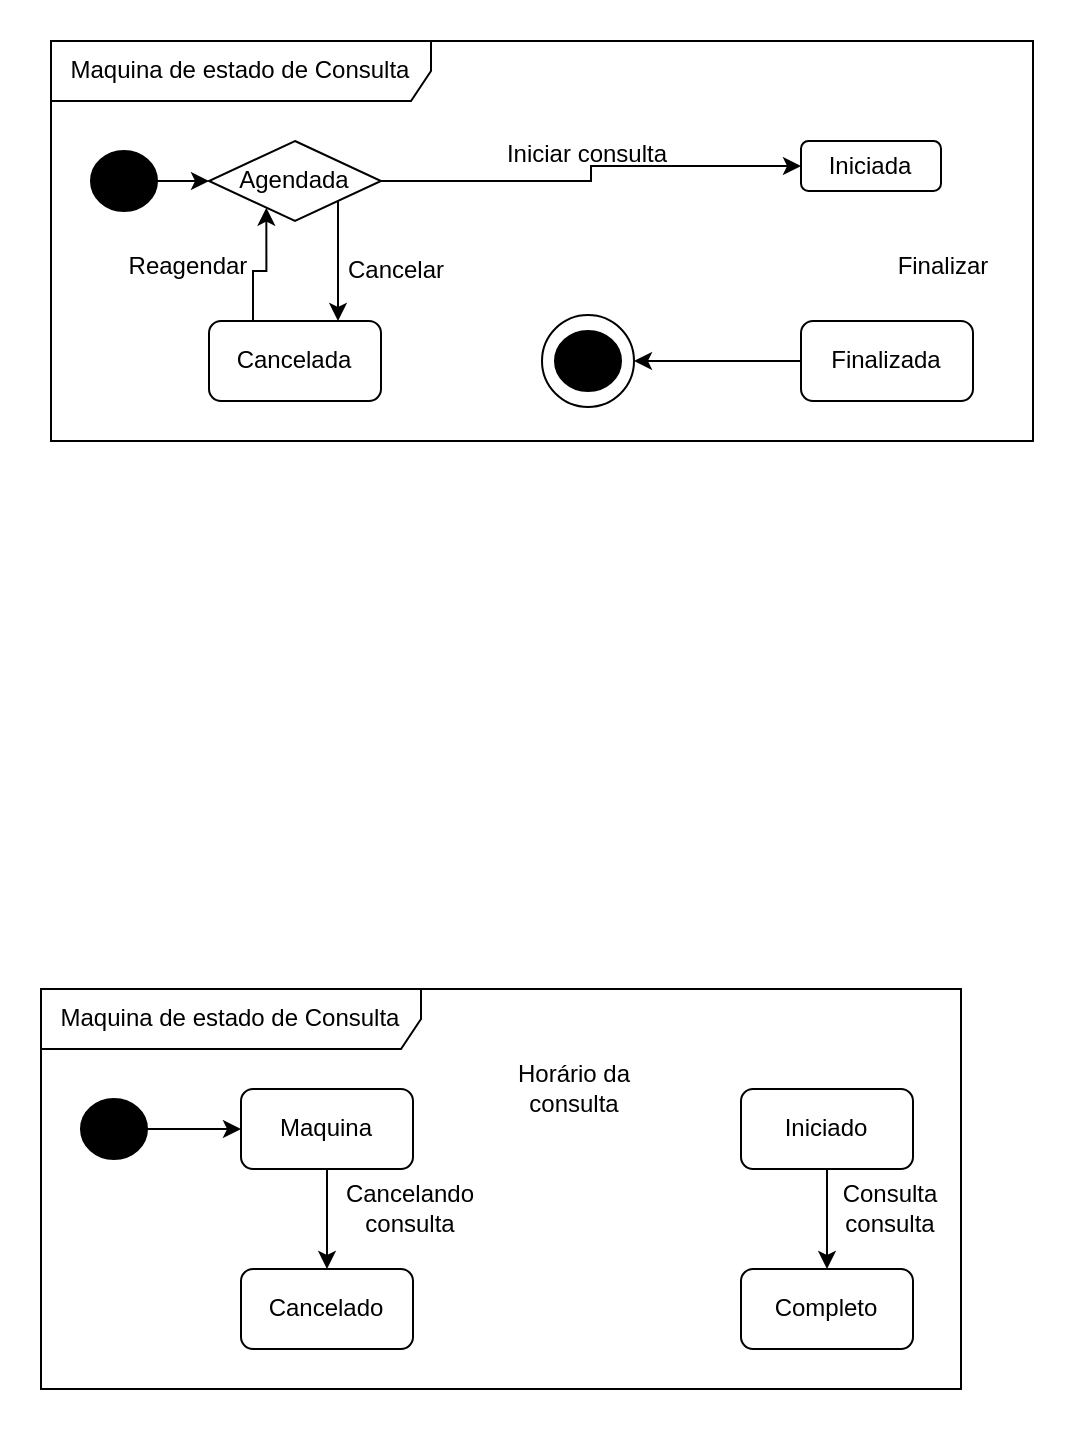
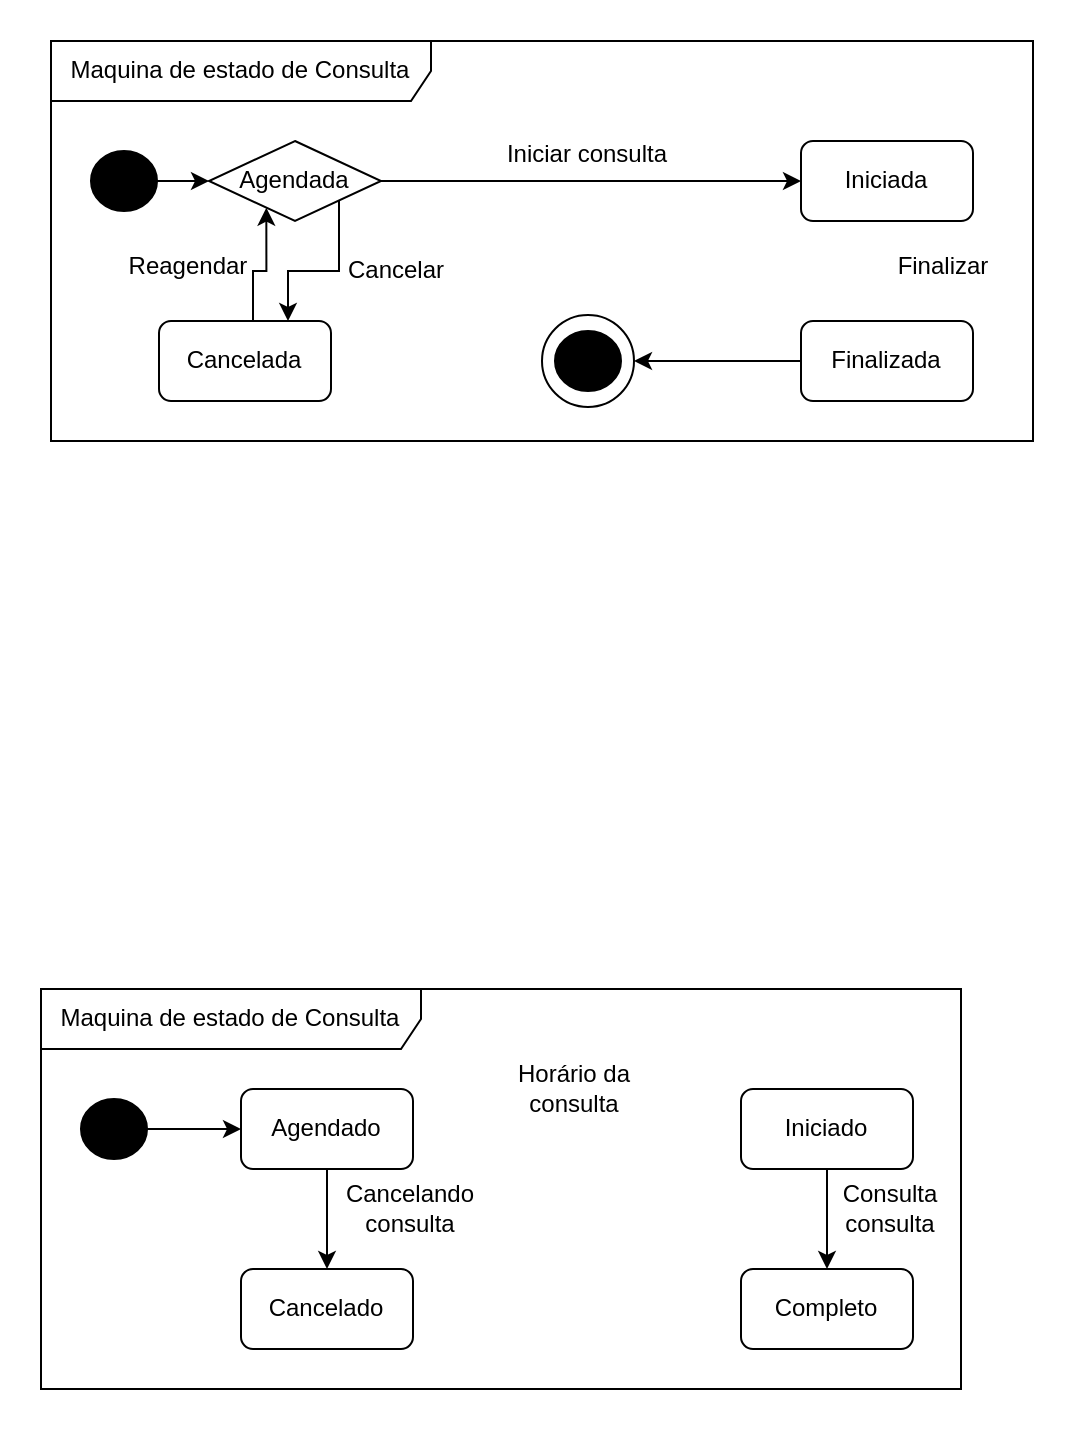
  <mxCell id="0" />
  <mxCell id="1" parent="0" />
  <mxCell id="2" value="Maquina de estado de Consulta" style="shape=umlFrame;whiteSpace=wrap;html=1;pointerEvents=0;width=190;height=30;" vertex="1" parent="1"><mxGeometry x="20" y="494" width="460" height="200" as="geometry" /></mxCell>
  <mxCell id="3" style="edgeStyle=orthogonalEdgeStyle;rounded=0;orthogonalLoop=1;jettySize=auto;html=1;entryX=0.5;entryY=0;entryDx=0;entryDy=0;" edge="1" parent="1" source="4" target="8"><mxGeometry relative="1" as="geometry" /></mxCell>
- <mxCell id="4" value="Maquina" style="rounded=1;whiteSpace=wrap;html=1;" vertex="1" parent="1"><mxGeometry x="120" y="544" width="86" height="40" as="geometry" /></mxCell>
+ <mxCell id="4" value="Agendado" style="rounded=1;whiteSpace=wrap;html=1;" vertex="1" parent="1"><mxGeometry x="120" y="544" width="86" height="40" as="geometry" /></mxCell>
  <mxCell id="5" style="edgeStyle=orthogonalEdgeStyle;rounded=0;orthogonalLoop=1;jettySize=auto;html=1;" edge="1" parent="1" source="6" target="7"><mxGeometry relative="1" as="geometry" /></mxCell>
  <mxCell id="6" value="Iniciado" style="rounded=1;whiteSpace=wrap;html=1;" vertex="1" parent="1"><mxGeometry x="370" y="544" width="86" height="40" as="geometry" /></mxCell>
  <mxCell id="7" value="Completo" style="rounded=1;whiteSpace=wrap;html=1;" vertex="1" parent="1"><mxGeometry x="370" y="634" width="86" height="40" as="geometry" /></mxCell>
  <mxCell id="8" value="Cancelado" style="rounded=1;whiteSpace=wrap;html=1;" vertex="1" parent="1"><mxGeometry x="120" y="634" width="86" height="40" as="geometry" /></mxCell>
  <mxCell id="9" style="edgeStyle=orthogonalEdgeStyle;rounded=0;orthogonalLoop=1;jettySize=auto;html=1;entryX=0;entryY=0.5;entryDx=0;entryDy=0;" edge="1" parent="1" source="10" target="4"><mxGeometry relative="1" as="geometry" /></mxCell>
  <mxCell id="10" value="" style="ellipse;whiteSpace=wrap;html=1;rounded=1;fillColor=#000000;" vertex="1" parent="1"><mxGeometry x="40" y="549" width="33" height="30" as="geometry" /></mxCell>
  <mxCell id="11" value="Cancelando consulta" style="text;html=1;strokeColor=none;fillColor=none;align=center;verticalAlign=middle;whiteSpace=wrap;rounded=0;" vertex="1" parent="1"><mxGeometry x="160" y="594" width="90" height="20" as="geometry" /></mxCell>
  <mxCell id="12" value="Horário da consulta" style="text;html=1;strokeColor=none;fillColor=none;align=center;verticalAlign=middle;whiteSpace=wrap;rounded=0;" vertex="1" parent="1"><mxGeometry x="241.5" y="534" width="90" height="20" as="geometry" /></mxCell>
  <mxCell id="13" value="Consulta consulta" style="text;html=1;strokeColor=none;fillColor=none;align=center;verticalAlign=middle;whiteSpace=wrap;rounded=0;" vertex="1" parent="1"><mxGeometry x="400" y="594" width="90" height="20" as="geometry" /></mxCell>
  <mxCell id="14" value="Maquina de estado de Consulta" style="shape=umlFrame;whiteSpace=wrap;html=1;pointerEvents=0;width=190;height=30;" vertex="1" parent="1"><mxGeometry x="25" y="20" width="491" height="200" as="geometry" /></mxCell>
  <mxCell id="15" style="edgeStyle=orthogonalEdgeStyle;rounded=0;orthogonalLoop=1;jettySize=auto;html=1;" edge="1" parent="1" source="17" target="18"><mxGeometry relative="1" as="geometry" /></mxCell>
  <mxCell id="16" style="edgeStyle=orthogonalEdgeStyle;rounded=0;orthogonalLoop=1;jettySize=auto;html=1;entryX=0.75;entryY=0;entryDx=0;entryDy=0;" edge="1" parent="1" source="17" target="22"><mxGeometry relative="1" as="geometry"><Array as="points"><mxPoint x="169" y="135" /></Array></mxGeometry></mxCell>
  <mxCell id="17" value="Agendada" style="rhombus;whiteSpace=wrap;html=1;" vertex="1" parent="1"><mxGeometry x="104" y="70" width="86" height="40" as="geometry" /></mxCell>
- <mxCell id="18" value="Iniciada" style="rounded=1;whiteSpace=wrap;html=1;" vertex="1" parent="1"><mxGeometry x="400" y="70" width="70" height="25" as="geometry" /></mxCell>
+ <mxCell id="18" value="Iniciada" style="rounded=1;whiteSpace=wrap;html=1;" vertex="1" parent="1"><mxGeometry x="400" y="70" width="86" height="40" as="geometry" /></mxCell>
  <mxCell id="19" style="edgeStyle=orthogonalEdgeStyle;rounded=0;orthogonalLoop=1;jettySize=auto;html=1;entryX=1;entryY=0.5;entryDx=0;entryDy=0;" edge="1" parent="1" source="20" target="29"><mxGeometry relative="1" as="geometry" /></mxCell>
  <mxCell id="20" value="Finalizada" style="rounded=1;whiteSpace=wrap;html=1;" vertex="1" parent="1"><mxGeometry x="400" y="160" width="86" height="40" as="geometry" /></mxCell>
  <mxCell id="21" style="edgeStyle=orthogonalEdgeStyle;rounded=0;orthogonalLoop=1;jettySize=auto;html=1;entryX=0.25;entryY=1;entryDx=0;entryDy=0;" edge="1" parent="1" source="22" target="17"><mxGeometry relative="1" as="geometry"><Array as="points"><mxPoint x="126" y="135" /></Array></mxGeometry></mxCell>
- <mxCell id="22" value="Cancelada" style="rounded=1;whiteSpace=wrap;html=1;" vertex="1" parent="1"><mxGeometry x="104" y="160" width="86" height="40" as="geometry" /></mxCell>
+ <mxCell id="22" value="Cancelada" style="rounded=1;whiteSpace=wrap;html=1;" vertex="1" parent="1"><mxGeometry x="79" y="160" width="86" height="40" as="geometry" /></mxCell>
  <mxCell id="23" style="edgeStyle=orthogonalEdgeStyle;rounded=0;orthogonalLoop=1;jettySize=auto;html=1;entryX=0;entryY=0.5;entryDx=0;entryDy=0;" edge="1" parent="1" source="24" target="17"><mxGeometry relative="1" as="geometry" /></mxCell>
  <mxCell id="24" value="" style="ellipse;whiteSpace=wrap;html=1;rounded=1;fillColor=#000000;" vertex="1" parent="1"><mxGeometry x="45" y="75" width="33" height="30" as="geometry" /></mxCell>
  <mxCell id="25" value="Reagendar" style="text;html=1;strokeColor=none;fillColor=none;align=center;verticalAlign=middle;whiteSpace=wrap;rounded=0;" vertex="1" parent="1"><mxGeometry x="63" y="123" width="62" height="20" as="geometry" /></mxCell>
  <mxCell id="26" value="Iniciar consulta" style="text;html=1;strokeColor=none;fillColor=none;align=center;verticalAlign=middle;whiteSpace=wrap;rounded=0;" vertex="1" parent="1"><mxGeometry x="234.25" y="67" width="118.5" height="20" as="geometry" /></mxCell>
  <mxCell id="27" value="Finalizar" style="text;html=1;strokeColor=none;fillColor=none;align=center;verticalAlign=middle;whiteSpace=wrap;rounded=0;" vertex="1" parent="1"><mxGeometry x="441" y="123" width="61" height="20" as="geometry" /></mxCell>
  <mxCell id="28" value="" style="ellipse;whiteSpace=wrap;html=1;rounded=1;fillColor=#000000;" vertex="1" parent="1"><mxGeometry x="277" y="165" width="33" height="30" as="geometry" /></mxCell>
  <mxCell id="29" value="" style="ellipse;whiteSpace=wrap;html=1;rounded=1;fillColor=none;" vertex="1" parent="1"><mxGeometry x="270.5" y="157" width="46" height="46" as="geometry" /></mxCell>
  <mxCell id="30" value="Cancelar" style="text;html=1;strokeColor=none;fillColor=none;align=center;verticalAlign=middle;whiteSpace=wrap;rounded=0;" vertex="1" parent="1"><mxGeometry x="167" y="125" width="62" height="20" as="geometry" /></mxCell>
